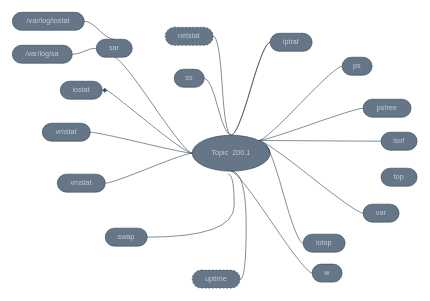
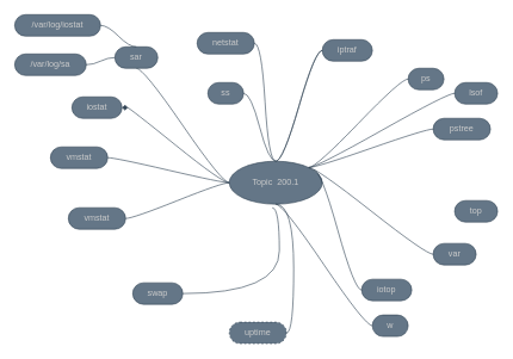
  <mxCell id="0" />
  <mxCell id="1" parent="0" />
  <mxCell id="2" value="Topic&amp;nbsp; 200.1" style="ellipse;whiteSpace=wrap;html=1;align=center;treeFolding=1;treeMoving=1;newEdgeStyle={&quot;edgeStyle&quot;:&quot;entityRelationEdgeStyle&quot;,&quot;startArrow&quot;:&quot;none&quot;,&quot;endArrow&quot;:&quot;none&quot;,&quot;segment&quot;:10,&quot;curved&quot;:1};fillColor=#647687;fontColor=#CCCCCC;strokeColor=#314354;" parent="1" vertex="1"><mxGeometry x="320" y="225" width="130" height="60" as="geometry" /></mxCell>
  <mxCell id="3" value="" style="edgeStyle=entityRelationEdgeStyle;startArrow=none;endArrow=none;segment=10;curved=1;exitX=0;exitY=0.5;exitDx=0;exitDy=0;entryX=1;entryY=0.5;entryDx=0;entryDy=0;fillColor=#647687;strokeColor=#314354;shadow=0;fontColor=#CCCCCC;" parent="1" source="2" target="9" edge="1"><mxGeometry relative="1" as="geometry"><mxPoint x="151.2" y="769.5" as="sourcePoint" /><mxPoint x="20" y="600" as="targetPoint" /></mxGeometry></mxCell>
  <mxCell id="4" value="" style="edgeStyle=entityRelationEdgeStyle;startArrow=none;endArrow=none;segment=10;curved=1;exitX=0;exitY=0.5;exitDx=0;exitDy=0;entryX=0.5;entryY=1;entryDx=0;entryDy=0;fillColor=#647687;strokeColor=#314354;shadow=0;fontColor=#CCCCCC;" parent="1" source="2" target="7" edge="1"><mxGeometry relative="1" as="geometry"><mxPoint x="210" y="710" as="sourcePoint" /><mxPoint x="40" y="505" as="targetPoint" /></mxGeometry></mxCell>
  <mxCell id="5" value="" style="edgeStyle=entityRelationEdgeStyle;startArrow=none;endArrow=none;segment=10;curved=1;entryX=1;entryY=0.5;entryDx=0;entryDy=0;exitX=0;exitY=0.5;exitDx=0;exitDy=0;fillColor=#647687;strokeColor=#314354;shadow=0;fontColor=#CCCCCC;" parent="1" source="2" target="10" edge="1"><mxGeometry relative="1" as="geometry"><mxPoint x="60" y="675" as="sourcePoint" /></mxGeometry></mxCell>
  <mxCell id="6" value="" style="edgeStyle=entityRelationEdgeStyle;startArrow=none;endArrow=diamond;segment=10;curved=1;exitX=0;exitY=0.5;exitDx=0;exitDy=0;entryX=1;entryY=0.5;entryDx=0;entryDy=0;fillColor=#647687;strokeColor=#314354;shadow=0;fontColor=#CCCCCC;" parent="1" source="2" target="8" edge="1"><mxGeometry relative="1" as="geometry"><mxPoint x="110" y="650" as="sourcePoint" /><mxPoint x="165" y="505" as="targetPoint" /></mxGeometry></mxCell>
  <mxCell id="7" value="sar" style="whiteSpace=wrap;html=1;rounded=1;arcSize=50;align=center;verticalAlign=middle;strokeWidth=1;autosize=1;spacing=4;treeFolding=1;treeMoving=1;newEdgeStyle={&quot;edgeStyle&quot;:&quot;entityRelationEdgeStyle&quot;,&quot;startArrow&quot;:&quot;none&quot;,&quot;endArrow&quot;:&quot;none&quot;,&quot;segment&quot;:10,&quot;curved&quot;:1};fillColor=#647687;fontColor=#CCCCCC;strokeColor=#314354;" parent="1" vertex="1"><mxGeometry x="160" y="65" width="60" height="30" as="geometry" /></mxCell>
  <mxCell id="8" value="iostat" style="whiteSpace=wrap;html=1;rounded=1;arcSize=50;align=center;verticalAlign=middle;strokeWidth=1;autosize=1;spacing=4;treeFolding=1;treeMoving=1;newEdgeStyle={&quot;edgeStyle&quot;:&quot;entityRelationEdgeStyle&quot;,&quot;startArrow&quot;:&quot;none&quot;,&quot;endArrow&quot;:&quot;none&quot;,&quot;segment&quot;:10,&quot;curved&quot;:1};fillColor=#647687;fontColor=#CCCCCC;strokeColor=#314354;" parent="1" vertex="1"><mxGeometry x="100" y="135" width="70" height="30" as="geometry" /></mxCell>
  <mxCell id="9" value="vmstat" style="whiteSpace=wrap;html=1;rounded=1;arcSize=50;align=center;verticalAlign=middle;strokeWidth=1;autosize=1;spacing=4;treeFolding=1;treeMoving=1;newEdgeStyle={&quot;edgeStyle&quot;:&quot;entityRelationEdgeStyle&quot;,&quot;startArrow&quot;:&quot;none&quot;,&quot;endArrow&quot;:&quot;none&quot;,&quot;segment&quot;:10,&quot;curved&quot;:1};fillColor=#647687;fontColor=#CCCCCC;strokeColor=#314354;" parent="1" vertex="1"><mxGeometry x="70" y="205" width="80" height="30" as="geometry" /></mxCell>
  <mxCell id="10" value="vmstat" style="whiteSpace=wrap;html=1;rounded=1;arcSize=50;align=center;verticalAlign=middle;strokeWidth=1;autosize=1;spacing=4;treeFolding=1;treeMoving=1;newEdgeStyle={&quot;edgeStyle&quot;:&quot;entityRelationEdgeStyle&quot;,&quot;startArrow&quot;:&quot;none&quot;,&quot;endArrow&quot;:&quot;none&quot;,&quot;segment&quot;:10,&quot;curved&quot;:1};fillColor=#647687;fontColor=#CCCCCC;strokeColor=#314354;" parent="1" vertex="1"><mxGeometry x="95" y="290" width="80" height="30" as="geometry" /></mxCell>
  <mxCell id="11" value="/var/log/iostat" style="whiteSpace=wrap;html=1;rounded=1;arcSize=50;align=center;verticalAlign=middle;strokeWidth=1;autosize=1;spacing=4;treeFolding=1;treeMoving=1;newEdgeStyle={&quot;edgeStyle&quot;:&quot;entityRelationEdgeStyle&quot;,&quot;startArrow&quot;:&quot;none&quot;,&quot;endArrow&quot;:&quot;none&quot;,&quot;segment&quot;:10,&quot;curved&quot;:1};fillColor=#647687;fontColor=#CCCCCC;strokeColor=#314354;" parent="1" vertex="1"><mxGeometry x="20" y="20" width="120" height="30" as="geometry" /></mxCell>
  <mxCell id="12" value="" style="edgeStyle=entityRelationEdgeStyle;startArrow=none;endArrow=none;segment=10;curved=1;exitX=0.5;exitY=0;exitDx=0;exitDy=0;fillColor=#647687;strokeColor=#314354;shadow=0;fontColor=#CCCCCC;" parent="1" source="7" target="11" edge="1"><mxGeometry relative="1" as="geometry" /></mxCell>
  <mxCell id="13" value="/var/log/sa" style="whiteSpace=wrap;html=1;rounded=1;arcSize=50;align=center;verticalAlign=middle;strokeWidth=1;autosize=1;spacing=4;treeFolding=1;treeMoving=1;newEdgeStyle={&quot;edgeStyle&quot;:&quot;entityRelationEdgeStyle&quot;,&quot;startArrow&quot;:&quot;none&quot;,&quot;endArrow&quot;:&quot;none&quot;,&quot;segment&quot;:10,&quot;curved&quot;:1};fillColor=#647687;fontColor=#CCCCCC;strokeColor=#314354;" parent="1" vertex="1"><mxGeometry x="20" y="75" width="100" height="30" as="geometry" /></mxCell>
  <mxCell id="14" value="" style="edgeStyle=entityRelationEdgeStyle;startArrow=none;endArrow=none;segment=10;curved=1;exitX=0;exitY=0.5;exitDx=0;exitDy=0;fillColor=#647687;strokeColor=#314354;shadow=0;fontColor=#CCCCCC;" parent="1" source="7" target="13" edge="1"><mxGeometry relative="1" as="geometry"><mxPoint x="260" y="85" as="sourcePoint" /></mxGeometry></mxCell>
- <mxCell id="15" value="netstat" style="whiteSpace=wrap;html=1;rounded=1;arcSize=50;align=center;verticalAlign=middle;strokeWidth=1;autosize=1;spacing=4;treeFolding=1;treeMoving=1;newEdgeStyle={&quot;edgeStyle&quot;:&quot;entityRelationEdgeStyle&quot;,&quot;startArrow&quot;:&quot;none&quot;,&quot;endArrow&quot;:&quot;none&quot;,&quot;segment&quot;:10,&quot;curved&quot;:1};fillColor=#647687;fontColor=#CCCCCC;strokeColor=#314354;dashed=1;" parent="1" vertex="1"><mxGeometry x="275" y="45" width="80" height="30" as="geometry" /></mxCell>
+ <mxCell id="15" value="netstat" style="whiteSpace=wrap;html=1;rounded=1;arcSize=50;align=center;verticalAlign=middle;strokeWidth=1;autosize=1;spacing=4;treeFolding=1;treeMoving=1;newEdgeStyle={&quot;edgeStyle&quot;:&quot;entityRelationEdgeStyle&quot;,&quot;startArrow&quot;:&quot;none&quot;,&quot;endArrow&quot;:&quot;none&quot;,&quot;segment&quot;:10,&quot;curved&quot;:1};fillColor=#647687;fontColor=#CCCCCC;strokeColor=#314354;" parent="1" vertex="1"><mxGeometry x="275" y="45" width="80" height="30" as="geometry" /></mxCell>
  <mxCell id="16" value="" style="edgeStyle=entityRelationEdgeStyle;startArrow=none;endArrow=none;segment=10;curved=1;exitX=0.5;exitY=0;exitDx=0;exitDy=0;fillColor=#647687;strokeColor=#314354;shadow=0;fontColor=#CCCCCC;" parent="1" source="2" target="15" edge="1"><mxGeometry relative="1" as="geometry"><mxPoint x="369.02" y="285" as="sourcePoint" /></mxGeometry></mxCell>
  <mxCell id="17" value="ss" style="whiteSpace=wrap;html=1;rounded=1;arcSize=50;align=center;verticalAlign=middle;strokeWidth=1;autosize=1;spacing=4;treeFolding=1;treeMoving=1;newEdgeStyle={&quot;edgeStyle&quot;:&quot;entityRelationEdgeStyle&quot;,&quot;startArrow&quot;:&quot;none&quot;,&quot;endArrow&quot;:&quot;none&quot;,&quot;segment&quot;:10,&quot;curved&quot;:1};fillColor=#647687;fontColor=#CCCCCC;strokeColor=#314354;" parent="1" vertex="1"><mxGeometry x="290" y="115" width="50" height="30" as="geometry" /></mxCell>
  <mxCell id="18" value="" style="edgeStyle=entityRelationEdgeStyle;startArrow=none;endArrow=none;segment=10;curved=1;exitX=0.5;exitY=0;exitDx=0;exitDy=0;fillColor=#647687;strokeColor=#314354;shadow=0;fontColor=#CCCCCC;" parent="1" source="2" target="17" edge="1"><mxGeometry relative="1" as="geometry"><mxPoint x="495" y="205" as="sourcePoint" /></mxGeometry></mxCell>
  <mxCell id="19" value="iptraf" style="whiteSpace=wrap;html=1;rounded=1;arcSize=50;align=center;verticalAlign=middle;strokeWidth=1;autosize=1;spacing=4;treeFolding=1;treeMoving=1;newEdgeStyle={&quot;edgeStyle&quot;:&quot;entityRelationEdgeStyle&quot;,&quot;startArrow&quot;:&quot;none&quot;,&quot;endArrow&quot;:&quot;none&quot;,&quot;segment&quot;:10,&quot;curved&quot;:1};fillColor=#647687;fontColor=#CCCCCC;strokeColor=#314354;" parent="1" vertex="1"><mxGeometry x="450" y="55" width="70" height="30" as="geometry" /></mxCell>
  <mxCell id="20" value="" style="edgeStyle=entityRelationEdgeStyle;startArrow=none;endArrow=none;segment=10;curved=1;exitX=0.5;exitY=0;exitDx=0;exitDy=0;fillColor=#647687;strokeColor=#314354;fontColor=#CCCCCC;" parent="1" source="2" target="19" edge="1"><mxGeometry relative="1" as="geometry"><mxPoint x="540" y="235" as="sourcePoint" /></mxGeometry></mxCell>
  <mxCell id="21" value="ps" style="whiteSpace=wrap;html=1;rounded=1;arcSize=50;align=center;verticalAlign=middle;strokeWidth=1;autosize=1;spacing=4;treeFolding=1;treeMoving=1;newEdgeStyle={&quot;edgeStyle&quot;:&quot;entityRelationEdgeStyle&quot;,&quot;startArrow&quot;:&quot;none&quot;,&quot;endArrow&quot;:&quot;none&quot;,&quot;segment&quot;:10,&quot;curved&quot;:1};fillColor=#647687;fontColor=#CCCCCC;strokeColor=#314354;" parent="1" vertex="1"><mxGeometry x="570" y="95" width="50" height="30" as="geometry" /></mxCell>
  <mxCell id="22" value="" style="edgeStyle=entityRelationEdgeStyle;startArrow=none;endArrow=none;segment=10;curved=1;exitX=1;exitY=0;exitDx=0;exitDy=0;fillColor=#647687;strokeColor=#314354;shadow=0;fontColor=#CCCCCC;" parent="1" source="2" target="21" edge="1"><mxGeometry relative="1" as="geometry"><mxPoint x="530" y="265" as="sourcePoint" /></mxGeometry></mxCell>
  <mxCell id="23" value="pstree" style="whiteSpace=wrap;html=1;rounded=1;arcSize=50;align=center;verticalAlign=middle;strokeWidth=1;autosize=1;spacing=4;treeFolding=1;treeMoving=1;newEdgeStyle={&quot;edgeStyle&quot;:&quot;entityRelationEdgeStyle&quot;,&quot;startArrow&quot;:&quot;none&quot;,&quot;endArrow&quot;:&quot;none&quot;,&quot;segment&quot;:10,&quot;curved&quot;:1};fillColor=#647687;fontColor=#CCCCCC;strokeColor=#314354;" parent="1" vertex="1"><mxGeometry x="605" y="165" width="80" height="30" as="geometry" /></mxCell>
  <mxCell id="24" value="" style="edgeStyle=entityRelationEdgeStyle;startArrow=none;endArrow=none;segment=10;curved=1;exitX=1;exitY=0;exitDx=0;exitDy=0;fillColor=#647687;strokeColor=#314354;shadow=0;fontColor=#CCCCCC;" parent="1" source="2" target="23" edge="1"><mxGeometry relative="1" as="geometry"><mxPoint x="440.962" y="243.787" as="sourcePoint" /></mxGeometry></mxCell>
  <mxCell id="25" value="w" style="whiteSpace=wrap;html=1;rounded=1;arcSize=50;align=center;verticalAlign=middle;strokeWidth=1;autosize=1;spacing=4;treeFolding=1;treeMoving=1;newEdgeStyle={&quot;edgeStyle&quot;:&quot;entityRelationEdgeStyle&quot;,&quot;startArrow&quot;:&quot;none&quot;,&quot;endArrow&quot;:&quot;none&quot;,&quot;segment&quot;:10,&quot;curved&quot;:1};fillColor=#647687;fontColor=#CCCCCC;strokeColor=#314354;" parent="1" vertex="1"><mxGeometry x="520" y="440" width="50" height="30" as="geometry" /></mxCell>
  <mxCell id="26" value="" style="edgeStyle=entityRelationEdgeStyle;startArrow=none;endArrow=none;segment=10;curved=1;exitX=0.5;exitY=1;exitDx=0;exitDy=0;fillColor=#647687;strokeColor=#314354;shadow=0;fontColor=#CCCCCC;" parent="1" source="2" target="25" edge="1"><mxGeometry relative="1" as="geometry"><mxPoint x="440.962" y="243.787" as="sourcePoint" /></mxGeometry></mxCell>
  <mxCell id="27" value="top" style="whiteSpace=wrap;html=1;rounded=1;arcSize=50;align=center;verticalAlign=middle;strokeWidth=1;autosize=1;spacing=4;treeFolding=1;treeMoving=1;newEdgeStyle={&quot;edgeStyle&quot;:&quot;entityRelationEdgeStyle&quot;,&quot;startArrow&quot;:&quot;none&quot;,&quot;endArrow&quot;:&quot;none&quot;,&quot;segment&quot;:10,&quot;curved&quot;:1};fillColor=#647687;fontColor=#CCCCCC;strokeColor=#314354;" parent="1" vertex="1"><mxGeometry x="635" y="280" width="60" height="30" as="geometry" /></mxCell>
  <mxCell id="28" value="var" style="whiteSpace=wrap;html=1;rounded=1;arcSize=50;align=center;verticalAlign=middle;strokeWidth=1;autosize=1;spacing=4;treeFolding=1;treeMoving=1;newEdgeStyle={&quot;edgeStyle&quot;:&quot;entityRelationEdgeStyle&quot;,&quot;startArrow&quot;:&quot;none&quot;,&quot;endArrow&quot;:&quot;none&quot;,&quot;segment&quot;:10,&quot;curved&quot;:1};fillColor=#647687;fontColor=#CCCCCC;strokeColor=#314354;" parent="1" vertex="1"><mxGeometry x="605" y="340" width="60" height="30" as="geometry" /></mxCell>
  <mxCell id="29" value="" style="edgeStyle=entityRelationEdgeStyle;startArrow=none;endArrow=none;segment=10;curved=1;exitX=1;exitY=0;exitDx=0;exitDy=0;fillColor=#647687;strokeColor=#314354;shadow=0;fontColor=#CCCCCC;" parent="1" source="2" target="28" edge="1"><mxGeometry relative="1" as="geometry"><mxPoint x="420.002" y="314.997" as="sourcePoint" /></mxGeometry></mxCell>
- <mxCell id="30" value="lsof" style="whiteSpace=wrap;html=1;rounded=1;arcSize=50;align=center;verticalAlign=middle;strokeWidth=1;autosize=1;spacing=4;treeFolding=1;treeMoving=1;newEdgeStyle={&quot;edgeStyle&quot;:&quot;entityRelationEdgeStyle&quot;,&quot;startArrow&quot;:&quot;none&quot;,&quot;endArrow&quot;:&quot;none&quot;,&quot;segment&quot;:10,&quot;curved&quot;:1};fillColor=#647687;fontColor=#CCCCCC;strokeColor=#314354;" parent="1" vertex="1"><mxGeometry x="635" y="220" width="60" height="30" as="geometry" /></mxCell>
+ <mxCell id="30" value="lsof" style="whiteSpace=wrap;html=1;rounded=1;arcSize=50;align=center;verticalAlign=middle;strokeWidth=1;autosize=1;spacing=4;treeFolding=1;treeMoving=1;newEdgeStyle={&quot;edgeStyle&quot;:&quot;entityRelationEdgeStyle&quot;,&quot;startArrow&quot;:&quot;none&quot;,&quot;endArrow&quot;:&quot;none&quot;,&quot;segment&quot;:10,&quot;curved&quot;:1};fillColor=#647687;fontColor=#CCCCCC;strokeColor=#314354;" parent="1" vertex="1"><mxGeometry x="635" y="115" width="60" height="30" as="geometry" /></mxCell>
  <mxCell id="31" value="" style="edgeStyle=entityRelationEdgeStyle;startArrow=none;endArrow=none;segment=10;curved=1;exitX=1;exitY=0;exitDx=0;exitDy=0;fillColor=#647687;strokeColor=#314354;shadow=0;fontColor=#CCCCCC;" parent="1" source="2" target="30" edge="1"><mxGeometry relative="1" as="geometry"><mxPoint x="450.962" y="253.787" as="sourcePoint" /></mxGeometry></mxCell>
  <mxCell id="32" value="iotop" style="whiteSpace=wrap;html=1;rounded=1;arcSize=50;align=center;verticalAlign=middle;strokeWidth=1;autosize=1;spacing=4;treeFolding=1;treeMoving=1;newEdgeStyle={&quot;edgeStyle&quot;:&quot;entityRelationEdgeStyle&quot;,&quot;startArrow&quot;:&quot;none&quot;,&quot;endArrow&quot;:&quot;none&quot;,&quot;segment&quot;:10,&quot;curved&quot;:1};fillColor=#647687;fontColor=#CCCCCC;strokeColor=#314354;" parent="1" vertex="1"><mxGeometry x="505" y="390" width="70" height="30" as="geometry" /></mxCell>
  <mxCell id="33" value="" style="edgeStyle=entityRelationEdgeStyle;startArrow=none;endArrow=none;segment=10;curved=1;exitX=0.908;exitY=0.2;exitDx=0;exitDy=0;exitPerimeter=0;fillColor=#647687;strokeColor=#314354;shadow=0;fontColor=#CCCCCC;" parent="1" source="2" target="32" edge="1"><mxGeometry relative="1" as="geometry"><mxPoint x="440.962" y="243.787" as="sourcePoint" /></mxGeometry></mxCell>
  <mxCell id="34" value="uptime" style="whiteSpace=wrap;html=1;rounded=1;arcSize=50;align=center;verticalAlign=middle;strokeWidth=1;autosize=1;spacing=4;treeFolding=1;treeMoving=1;newEdgeStyle={&quot;edgeStyle&quot;:&quot;entityRelationEdgeStyle&quot;,&quot;startArrow&quot;:&quot;none&quot;,&quot;endArrow&quot;:&quot;none&quot;,&quot;segment&quot;:10,&quot;curved&quot;:1};fillColor=#647687;fontColor=#CCCCCC;strokeColor=#314354;dashed=1;" parent="1" vertex="1"><mxGeometry x="320" y="450" width="80" height="30" as="geometry" /></mxCell>
  <mxCell id="35" value="" style="edgeStyle=entityRelationEdgeStyle;startArrow=none;endArrow=none;segment=10;curved=1;exitX=0.5;exitY=1;exitDx=0;exitDy=0;fillColor=#647687;strokeColor=#314354;shadow=0;fontColor=#CCCCCC;" parent="1" source="2" target="34" edge="1"><mxGeometry relative="1" as="geometry"><mxPoint x="390.002" y="429.997" as="sourcePoint" /></mxGeometry></mxCell>
- <mxCell id="36" value="swap" style="whiteSpace=wrap;html=1;rounded=1;arcSize=50;align=center;verticalAlign=middle;strokeWidth=1;autosize=1;spacing=4;treeFolding=1;treeMoving=1;newEdgeStyle={&quot;edgeStyle&quot;:&quot;entityRelationEdgeStyle&quot;,&quot;startArrow&quot;:&quot;none&quot;,&quot;endArrow&quot;:&quot;none&quot;,&quot;segment&quot;:10,&quot;curved&quot;:1};fillColor=#647687;fontColor=#CCCCCC;strokeColor=#314354;" parent="1" vertex="1"><mxGeometry x="175" y="380" width="70" height="30" as="geometry" /></mxCell>
+ <mxCell id="36" value="swap" style="whiteSpace=wrap;html=1;rounded=1;arcSize=50;align=center;verticalAlign=middle;strokeWidth=1;autosize=1;spacing=4;treeFolding=1;treeMoving=1;newEdgeStyle={&quot;edgeStyle&quot;:&quot;entityRelationEdgeStyle&quot;,&quot;startArrow&quot;:&quot;none&quot;,&quot;endArrow&quot;:&quot;none&quot;,&quot;segment&quot;:10,&quot;curved&quot;:1};fillColor=#647687;fontColor=#CCCCCC;strokeColor=#314354;" parent="1" vertex="1"><mxGeometry x="185" y="395" width="70" height="30" as="geometry" /></mxCell>
  <mxCell id="37" value="" style="edgeStyle=entityRelationEdgeStyle;startArrow=none;endArrow=none;segment=10;curved=1;fillColor=#647687;strokeColor=#314354;shadow=0;fontColor=#CCCCCC;" parent="1" target="36" edge="1"><mxGeometry relative="1" as="geometry"><mxPoint x="380" y="290" as="sourcePoint" /></mxGeometry></mxCell>
  <mxCell id="38" value="" style="edgeStyle=entityRelationEdgeStyle;startArrow=none;endArrow=none;segment=10;curved=1;exitX=0.5;exitY=0;exitDx=0;exitDy=0;fillColor=#647687;strokeColor=#314354;shadow=0;fontColor=#CCCCCC;" parent="1" edge="1"><mxGeometry relative="1" as="geometry"><mxPoint x="385" y="225" as="sourcePoint" /><mxPoint x="450" y="70" as="targetPoint" /></mxGeometry></mxCell>
